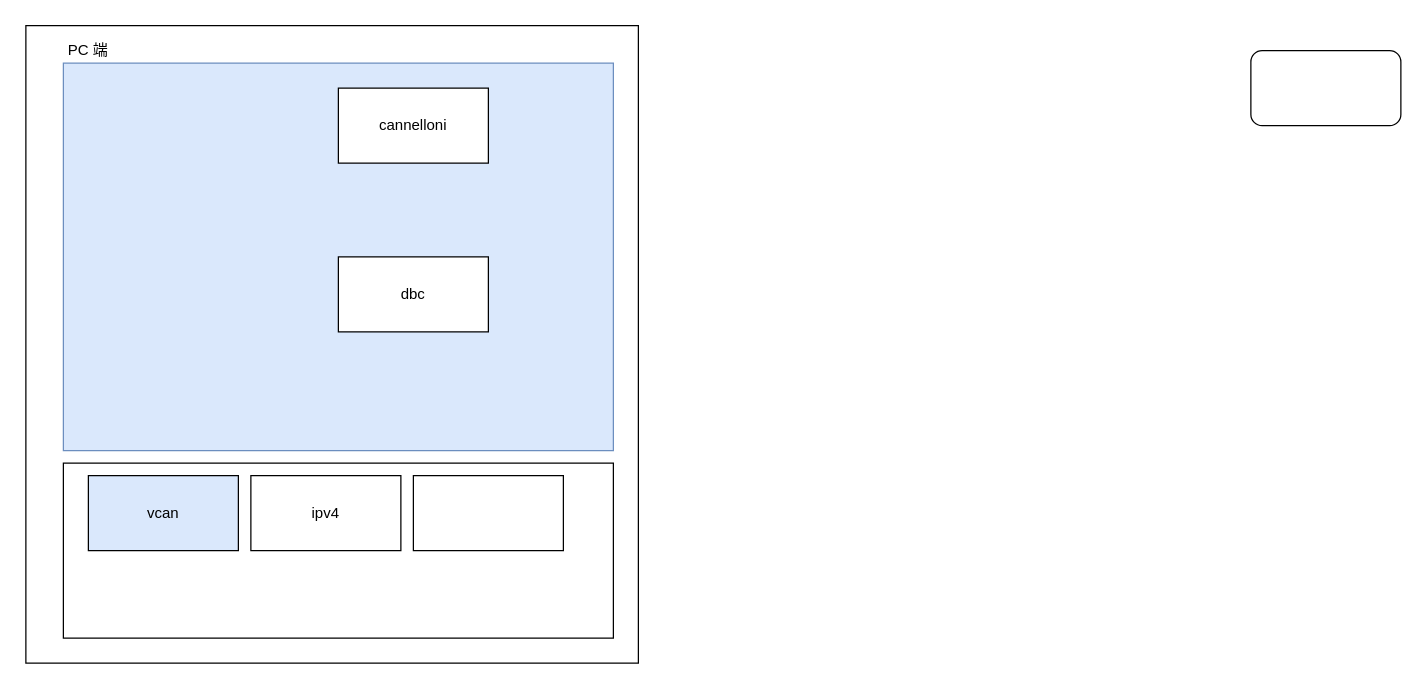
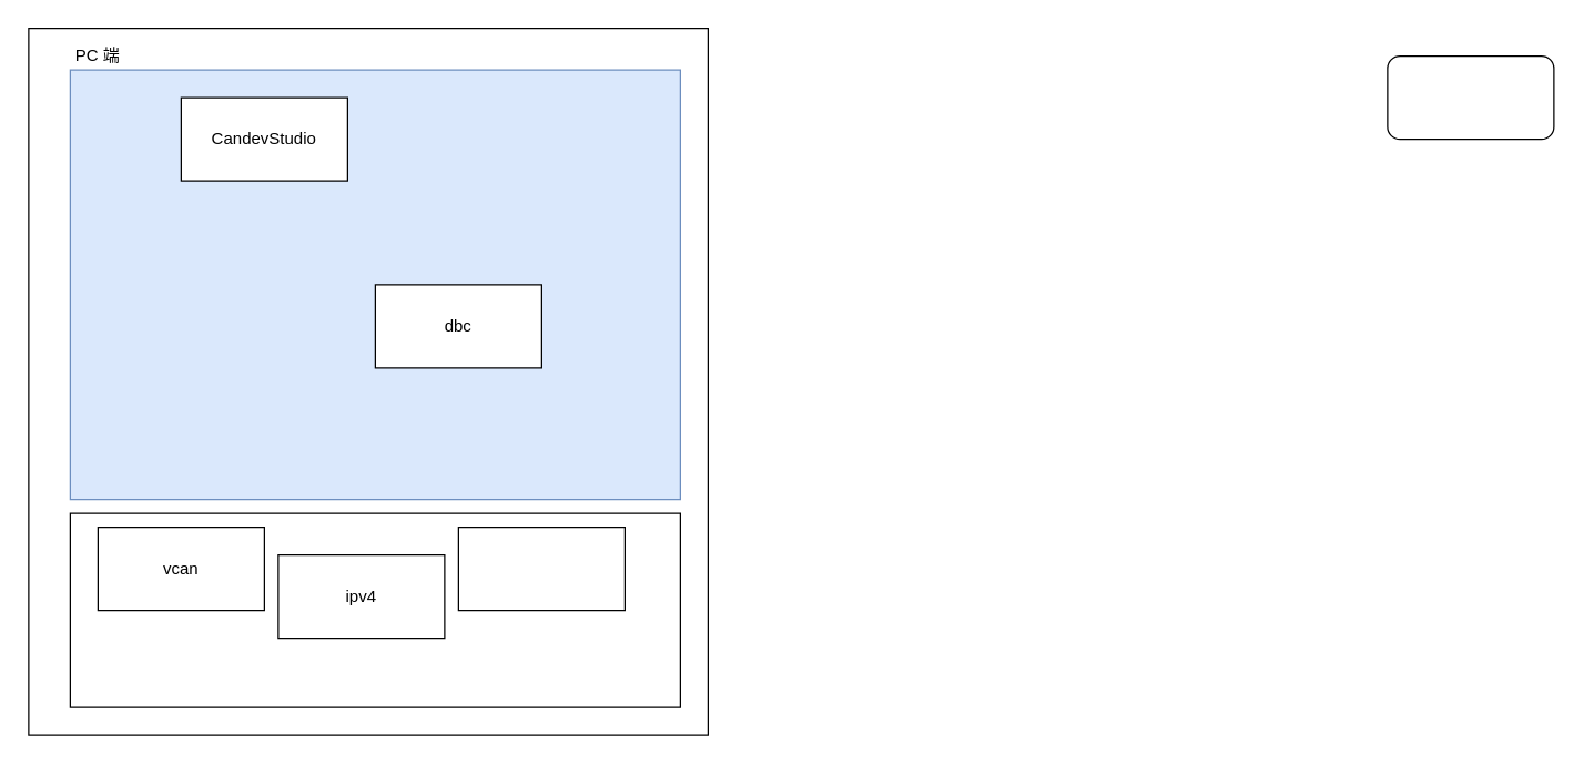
  <mxCell id="0" />
  <mxCell id="1" parent="0" />
  <mxCell id="2" value="" style="rounded=1;whiteSpace=wrap;html=1;" parent="1" vertex="1"><mxGeometry x="1000" y="40" width="120" height="60" as="geometry" /></mxCell>
  <mxCell id="3" value="" style="rounded=0;whiteSpace=wrap;html=1;" vertex="1" parent="1"><mxGeometry x="20" y="20" width="490" height="510" as="geometry" /></mxCell>
  <mxCell id="4" value="" style="rounded=0;whiteSpace=wrap;html=1;fillColor=#dae8fc;strokeColor=#6c8ebf;" vertex="1" parent="1"><mxGeometry x="50" y="50" width="440" height="310" as="geometry" /></mxCell>
+ <mxCell id="5" value="CandevStudio" style="rounded=0;whiteSpace=wrap;html=1;" vertex="1" parent="1"><mxGeometry x="130" y="70" width="120" height="60" as="geometry" /></mxCell>
  <mxCell id="6" value="PC 端" style="text;html=1;align=center;verticalAlign=middle;whiteSpace=wrap;rounded=0;" vertex="1" parent="1"><mxGeometry x="20" y="20" width="100" height="40" as="geometry" /></mxCell>
  <mxCell id="7" value="" style="rounded=0;whiteSpace=wrap;html=1;" vertex="1" parent="1"><mxGeometry x="50" y="370" width="440" height="140" as="geometry" /></mxCell>
- <mxCell id="8" value="vcan" style="rounded=0;whiteSpace=wrap;html=1;fillColor=#dae8fc;" vertex="1" parent="1"><mxGeometry x="70" y="380" width="120" height="60" as="geometry" /></mxCell>
- <mxCell id="9" value="ipv4" style="rounded=0;whiteSpace=wrap;html=1;" vertex="1" parent="1"><mxGeometry x="200" y="380" width="120" height="60" as="geometry" /></mxCell>
+ <mxCell id="8" value="vcan" style="rounded=0;whiteSpace=wrap;html=1;" vertex="1" parent="1"><mxGeometry x="70" y="380" width="120" height="60" as="geometry" /></mxCell>
+ <mxCell id="9" value="ipv4" style="rounded=0;whiteSpace=wrap;html=1;" vertex="1" parent="1"><mxGeometry x="200" y="400" width="120" height="60" as="geometry" /></mxCell>
  <mxCell id="10" value="" style="rounded=0;whiteSpace=wrap;html=1;" vertex="1" parent="1"><mxGeometry x="330" y="380" width="120" height="60" as="geometry" /></mxCell>
- <mxCell id="11" value="cannelloni" style="rounded=0;whiteSpace=wrap;html=1;" vertex="1" parent="1"><mxGeometry x="270" y="70" width="120" height="60" as="geometry" /></mxCell>
  <mxCell id="12" value="dbc" style="rounded=0;whiteSpace=wrap;html=1;" vertex="1" parent="1"><mxGeometry x="270" y="205" width="120" height="60" as="geometry" /></mxCell>
